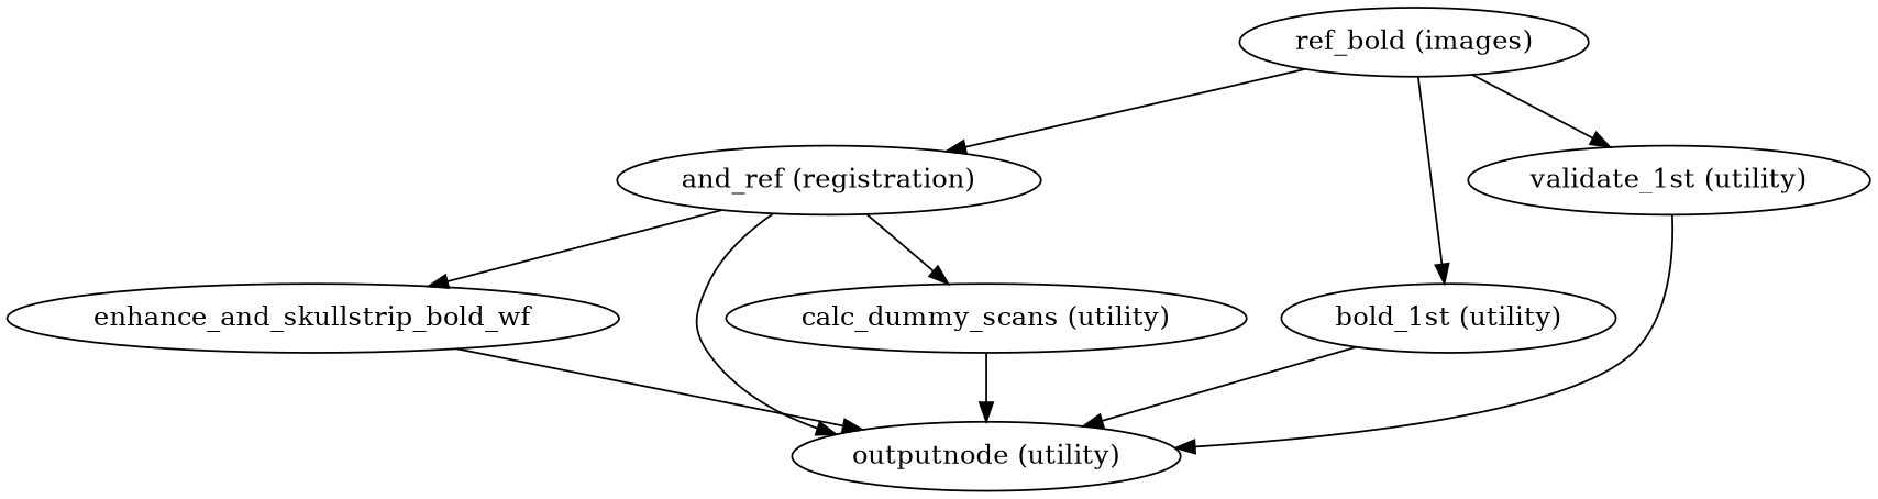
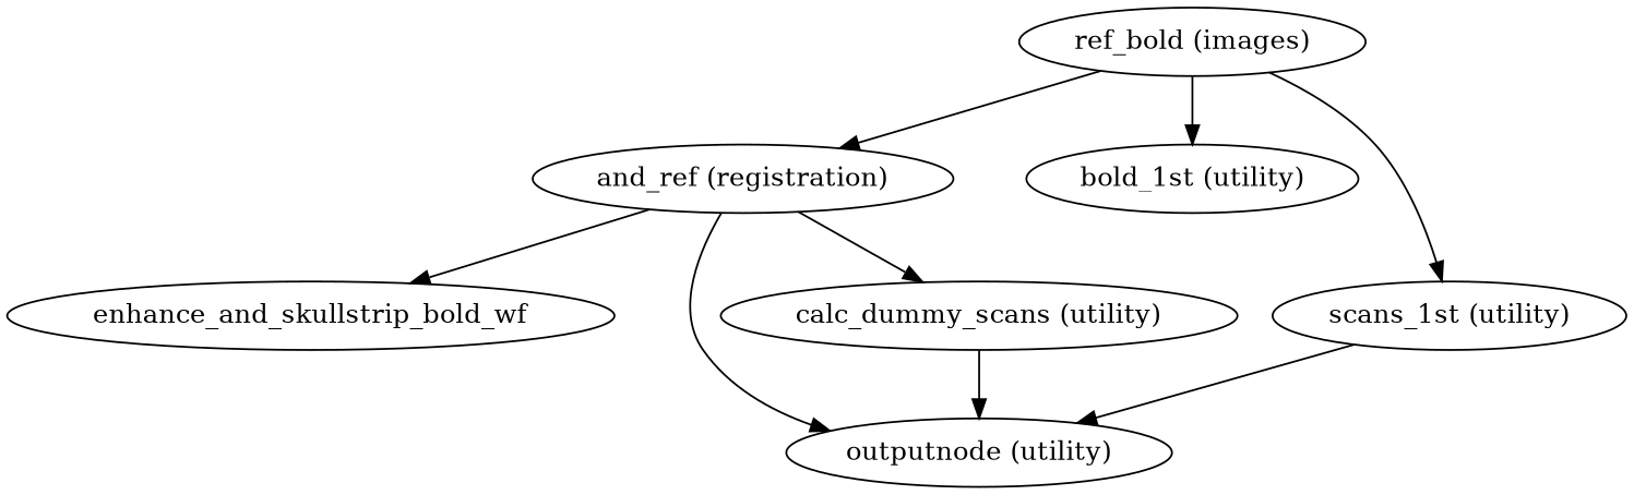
  strict digraph {
    n1 [label="ref_bold (images)"]
    n2 [label="and_ref (registration)"]
    "bold_1st (utility)"
-   "validate_1st (utility)"
+   "validate_1st (utility)" [label="scans_1st (utility)"]
    enhance_and_skullstrip_bold_wf
    "outputnode (utility)"
    "calc_dummy_scans (utility)"
    n1 -> n2
    n1 -> "bold_1st (utility)"
    n1 -> "validate_1st (utility)"
    n2 -> enhance_and_skullstrip_bold_wf
    n2 -> "outputnode (utility)"
    n2 -> "calc_dummy_scans (utility)"
-   "bold_1st (utility)" -> "outputnode (utility)"
    "validate_1st (utility)" -> "outputnode (utility)"
-   enhance_and_skullstrip_bold_wf -> "outputnode (utility)"
    "calc_dummy_scans (utility)" -> "outputnode (utility)"
  }
